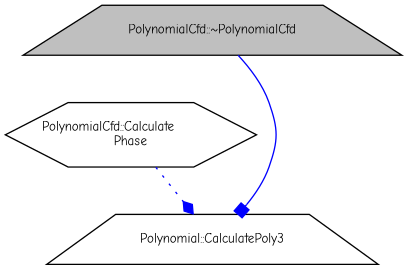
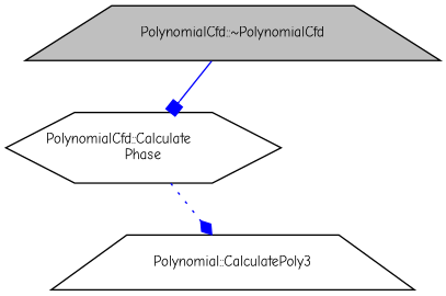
  digraph {
    fontname="Comic Neue"
    rankdir=TB
    node [color=black fillcolor=white fontname="Comic Neue" fontsize=10 shape=trapezium style=filled]
    edge [color=blue fontname="Comic Neue" fontsize=10 labelfontname=Helvetica labelfontsize=10]
    n1 [fillcolor=grey75 fontcolor=black height=0.2 label="PolynomialCfd::~PolynomialCfd" width=0.4]
    n2 [height=0.2 label="PolynomialCfd::Calculate\lPhase" shape=hexagon width=0.4]
    n3 [height=0.2 label="Polynomial::CalculatePoly3" width=0.4]
-   n1 -> n3 [arrowhead=box style=solid]
+   n1 -> n2 [arrowhead=box style=solid]
    n2 -> n3 [arrowhead=diamond style=dotted]
  }
